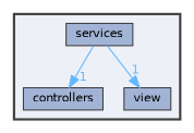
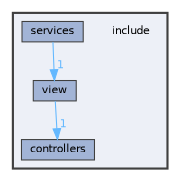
  digraph {
    compound=true
    node [fontname=Helvetica fontsize=10 shape=box color=grey25 fillcolor="#a2b4d6" style=filled]
    edge [color=steelblue1 fontcolor=steelblue1 fontname=Helvetica fontsize=10 headlabel=1 labeldistance=1.5 labelfontname=Helvetica labelfontsize=10]
+   n1 [height=0.2 label=include shape=plaintext width=0.4 color="" fillcolor="" style=""]
    n2 [height=0.2 label=controllers width=0.4]
    n3 [height=0.2 label=services width=0.4]
    n4 [height=0.2 label=view width=0.4]
    subgraph cluster_1 {
      bgcolor="#edf0f7"
      fontname=Helvetica
      fontsize=10
      pencolor=grey25
      style="filled,bold"
+     n1
      n2
      n3
      n4
    }
    n3 -> n4
-   n3 -> n2
+   n4 -> n2
  }
